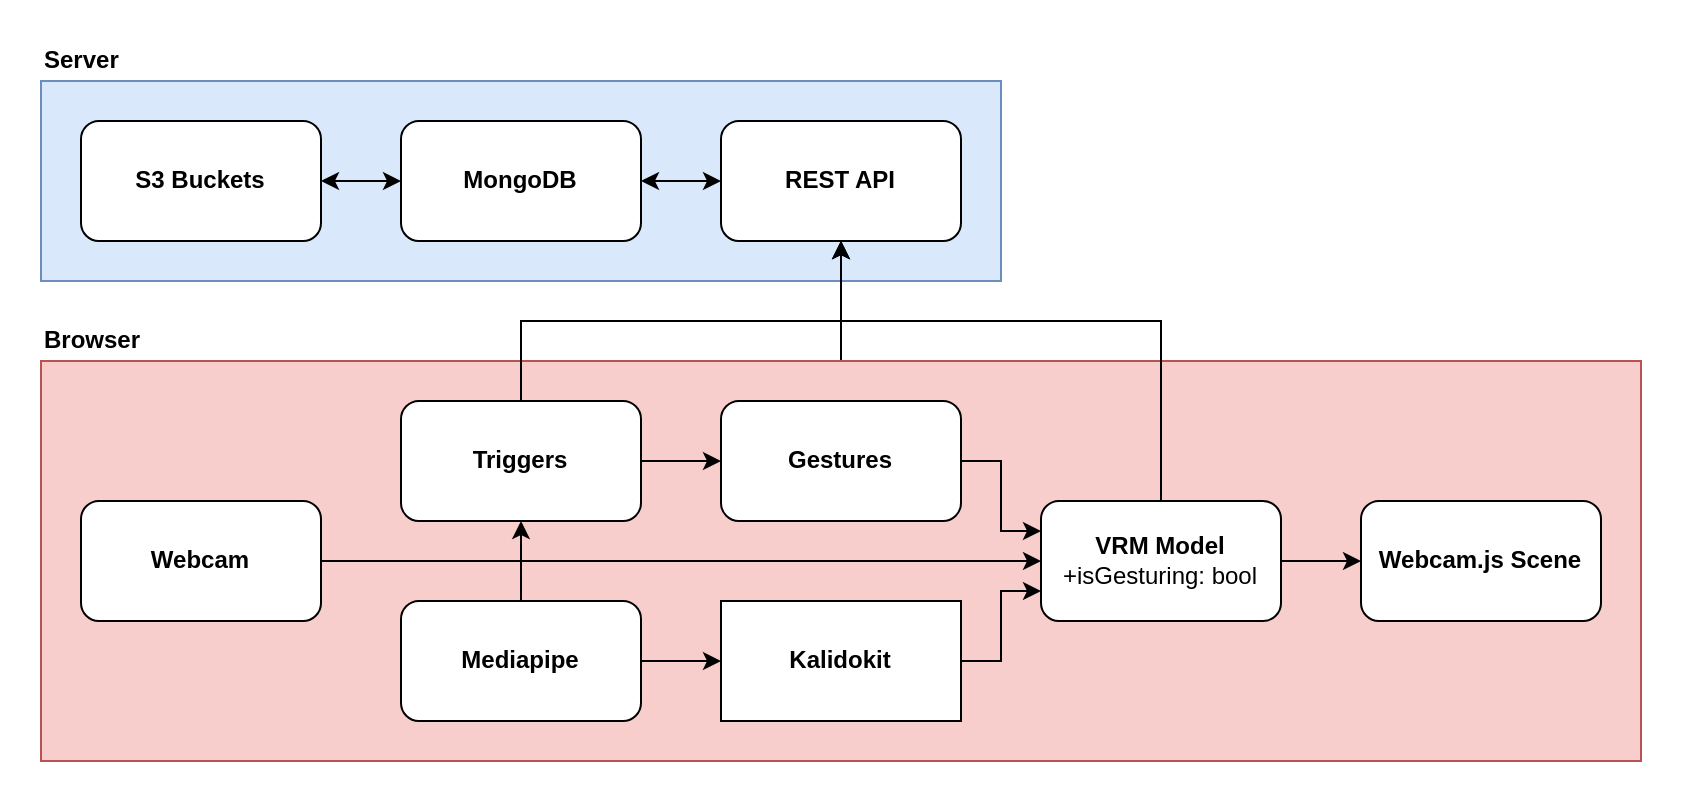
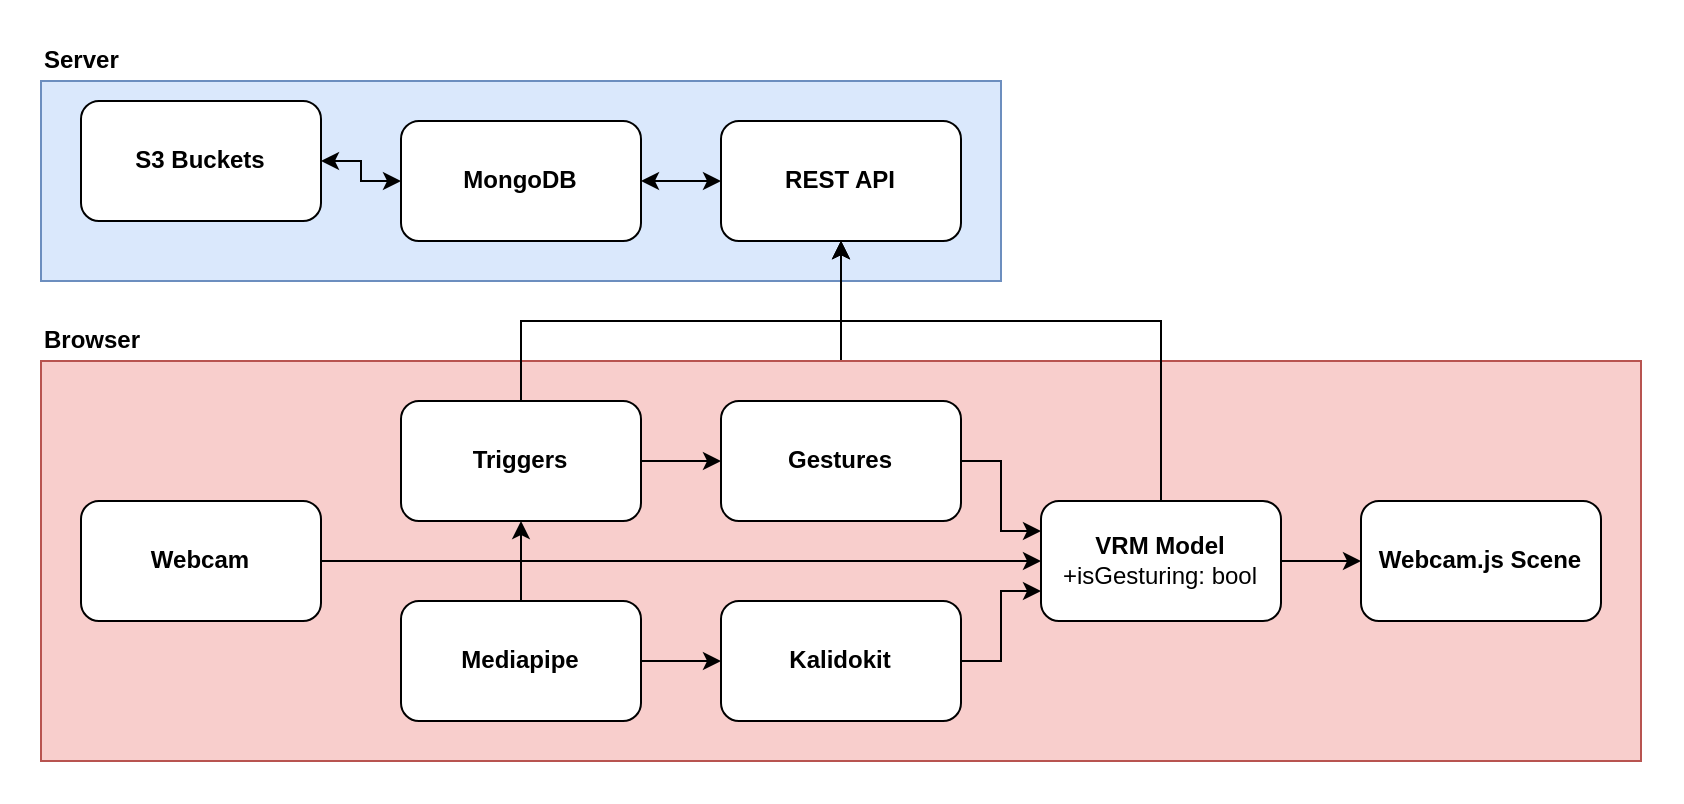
  <mxCell id="0" />
  <mxCell id="1" parent="0" />
  <mxCell id="2" value="" style="rounded=0;whiteSpace=wrap;html=1;fillColor=#dae8fc;strokeColor=#6c8ebf;" vertex="1" parent="1"><mxGeometry x="20" y="40" width="480" height="100" as="geometry" /></mxCell>
  <mxCell id="3" value="" style="edgeStyle=orthogonalEdgeStyle;rounded=0;orthogonalLoop=1;jettySize=auto;html=1;startArrow=none;startFill=0;" edge="1" parent="1" source="4" target="21"><mxGeometry relative="1" as="geometry" /></mxCell>
  <mxCell id="4" value="" style="rounded=0;whiteSpace=wrap;html=1;fillColor=#f8cecc;strokeColor=#b85450;" vertex="1" parent="1"><mxGeometry x="20" y="180" width="800" height="200" as="geometry" /></mxCell>
  <mxCell id="5" style="edgeStyle=orthogonalEdgeStyle;rounded=0;orthogonalLoop=1;jettySize=auto;html=1;exitX=1;exitY=0.5;exitDx=0;exitDy=0;" edge="1" parent="1" source="6" target="19"><mxGeometry relative="1" as="geometry" /></mxCell>
  <mxCell id="6" value="Webcam" style="rounded=1;whiteSpace=wrap;html=1;fontStyle=1" vertex="1" parent="1"><mxGeometry x="40" y="250" width="120" height="60" as="geometry" /></mxCell>
  <mxCell id="7" style="edgeStyle=orthogonalEdgeStyle;rounded=0;orthogonalLoop=1;jettySize=auto;html=1;exitX=1;exitY=0.5;exitDx=0;exitDy=0;entryX=0;entryY=0.5;entryDx=0;entryDy=0;" edge="1" parent="1" source="9" target="16"><mxGeometry relative="1" as="geometry" /></mxCell>
  <mxCell id="8" style="edgeStyle=orthogonalEdgeStyle;rounded=0;orthogonalLoop=1;jettySize=auto;html=1;exitX=0.5;exitY=0;exitDx=0;exitDy=0;entryX=0.5;entryY=1;entryDx=0;entryDy=0;startArrow=none;startFill=0;" edge="1" parent="1" source="9" target="21"><mxGeometry relative="1" as="geometry" /></mxCell>
  <mxCell id="9" value="Triggers" style="rounded=1;whiteSpace=wrap;html=1;fontStyle=1" vertex="1" parent="1"><mxGeometry x="200" y="200" width="120" height="60" as="geometry" /></mxCell>
  <mxCell id="10" style="edgeStyle=orthogonalEdgeStyle;rounded=0;orthogonalLoop=1;jettySize=auto;html=1;exitX=0.5;exitY=0;exitDx=0;exitDy=0;" edge="1" parent="1" source="12" target="9"><mxGeometry relative="1" as="geometry" /></mxCell>
  <mxCell id="11" style="edgeStyle=orthogonalEdgeStyle;rounded=0;orthogonalLoop=1;jettySize=auto;html=1;exitX=1;exitY=0.5;exitDx=0;exitDy=0;" edge="1" parent="1" source="12" target="14"><mxGeometry relative="1" as="geometry" /></mxCell>
  <mxCell id="12" value="Mediapipe" style="rounded=1;whiteSpace=wrap;html=1;fontStyle=1" vertex="1" parent="1"><mxGeometry x="200" y="300" width="120" height="60" as="geometry" /></mxCell>
  <mxCell id="13" style="edgeStyle=orthogonalEdgeStyle;rounded=0;orthogonalLoop=1;jettySize=auto;html=1;exitX=1;exitY=0.5;exitDx=0;exitDy=0;entryX=0;entryY=0.75;entryDx=0;entryDy=0;" edge="1" parent="1" source="14" target="19"><mxGeometry relative="1" as="geometry" /></mxCell>
- <mxCell id="14" value="Kalidokit" style="whiteSpace=wrap;html=1;fontStyle=1;rounded=0;" vertex="1" parent="1"><mxGeometry x="360" y="300" width="120" height="60" as="geometry" /></mxCell>
+ <mxCell id="14" value="Kalidokit" style="rounded=1;whiteSpace=wrap;html=1;fontStyle=1" vertex="1" parent="1"><mxGeometry x="360" y="300" width="120" height="60" as="geometry" /></mxCell>
  <mxCell id="15" style="edgeStyle=orthogonalEdgeStyle;rounded=0;orthogonalLoop=1;jettySize=auto;html=1;exitX=1;exitY=0.5;exitDx=0;exitDy=0;entryX=0;entryY=0.25;entryDx=0;entryDy=0;" edge="1" parent="1" source="16" target="19"><mxGeometry relative="1" as="geometry" /></mxCell>
  <mxCell id="16" value="Gestures" style="rounded=1;whiteSpace=wrap;html=1;fontStyle=1" vertex="1" parent="1"><mxGeometry x="360" y="200" width="120" height="60" as="geometry" /></mxCell>
  <mxCell id="17" style="edgeStyle=orthogonalEdgeStyle;rounded=0;orthogonalLoop=1;jettySize=auto;html=1;exitX=1;exitY=0.5;exitDx=0;exitDy=0;entryX=0;entryY=0.5;entryDx=0;entryDy=0;" edge="1" parent="1" source="19" target="20"><mxGeometry relative="1" as="geometry" /></mxCell>
  <mxCell id="18" style="edgeStyle=orthogonalEdgeStyle;rounded=0;orthogonalLoop=1;jettySize=auto;html=1;exitX=0.5;exitY=0;exitDx=0;exitDy=0;entryX=0.5;entryY=1;entryDx=0;entryDy=0;startArrow=none;startFill=0;" edge="1" parent="1" source="19" target="21"><mxGeometry relative="1" as="geometry"><Array as="points"><mxPoint x="580" y="160" /><mxPoint x="420" y="160" /></Array></mxGeometry></mxCell>
  <mxCell id="19" value="VRM Model&lt;br&gt;&lt;span style=&quot;font-weight: normal&quot;&gt;+isGesturing: bool&lt;/span&gt;" style="rounded=1;whiteSpace=wrap;html=1;fontStyle=1" vertex="1" parent="1"><mxGeometry x="520" y="250" width="120" height="60" as="geometry" /></mxCell>
  <mxCell id="20" value="Webcam.js Scene" style="rounded=1;whiteSpace=wrap;html=1;fontStyle=1" vertex="1" parent="1"><mxGeometry x="680" y="250" width="120" height="60" as="geometry" /></mxCell>
  <mxCell id="21" value="REST API" style="rounded=1;whiteSpace=wrap;html=1;fontStyle=1" vertex="1" parent="1"><mxGeometry x="360" y="60" width="120" height="60" as="geometry" /></mxCell>
  <mxCell id="22" style="edgeStyle=orthogonalEdgeStyle;rounded=0;orthogonalLoop=1;jettySize=auto;html=1;exitX=1;exitY=0.5;exitDx=0;exitDy=0;entryX=0;entryY=0.5;entryDx=0;entryDy=0;startArrow=classic;startFill=1;" edge="1" parent="1" source="23" target="21"><mxGeometry relative="1" as="geometry" /></mxCell>
  <mxCell id="23" value="MongoDB" style="rounded=1;whiteSpace=wrap;html=1;fontStyle=1" vertex="1" parent="1"><mxGeometry x="200" y="60" width="120" height="60" as="geometry" /></mxCell>
  <mxCell id="24" value="Browser" style="text;html=1;align=left;verticalAlign=middle;resizable=0;points=[];autosize=1;strokeColor=none;fillColor=none;fontStyle=1" vertex="1" parent="1"><mxGeometry x="20" y="160" width="60" height="20" as="geometry" /></mxCell>
  <mxCell id="25" value="Server" style="text;html=1;align=left;verticalAlign=middle;resizable=0;points=[];autosize=1;strokeColor=none;fillColor=none;fontStyle=1" vertex="1" parent="1"><mxGeometry x="20" y="20" width="50" height="20" as="geometry" /></mxCell>
  <mxCell id="26" style="edgeStyle=orthogonalEdgeStyle;rounded=0;orthogonalLoop=1;jettySize=auto;html=1;exitX=1;exitY=0.5;exitDx=0;exitDy=0;startArrow=classic;startFill=1;" edge="1" parent="1" source="27" target="23"><mxGeometry relative="1" as="geometry" /></mxCell>
- <mxCell id="27" value="S3 Buckets" style="rounded=1;whiteSpace=wrap;html=1;fontStyle=1" vertex="1" parent="1"><mxGeometry x="40" y="60" width="120" height="60" as="geometry" /></mxCell>
+ <mxCell id="27" value="S3 Buckets" style="rounded=1;whiteSpace=wrap;html=1;fontStyle=1" vertex="1" parent="1"><mxGeometry x="40" y="50" width="120" height="60" as="geometry" /></mxCell>
